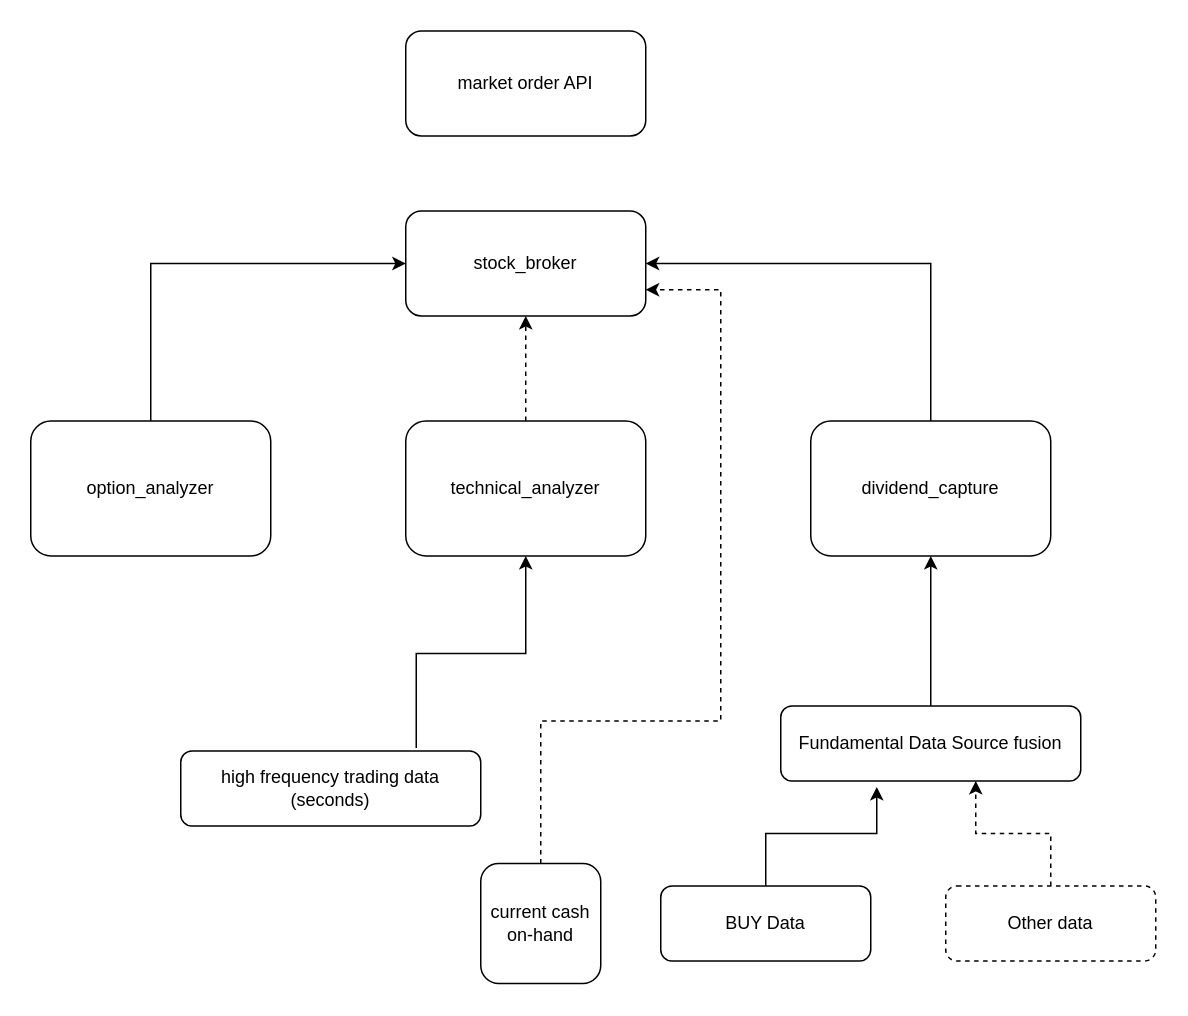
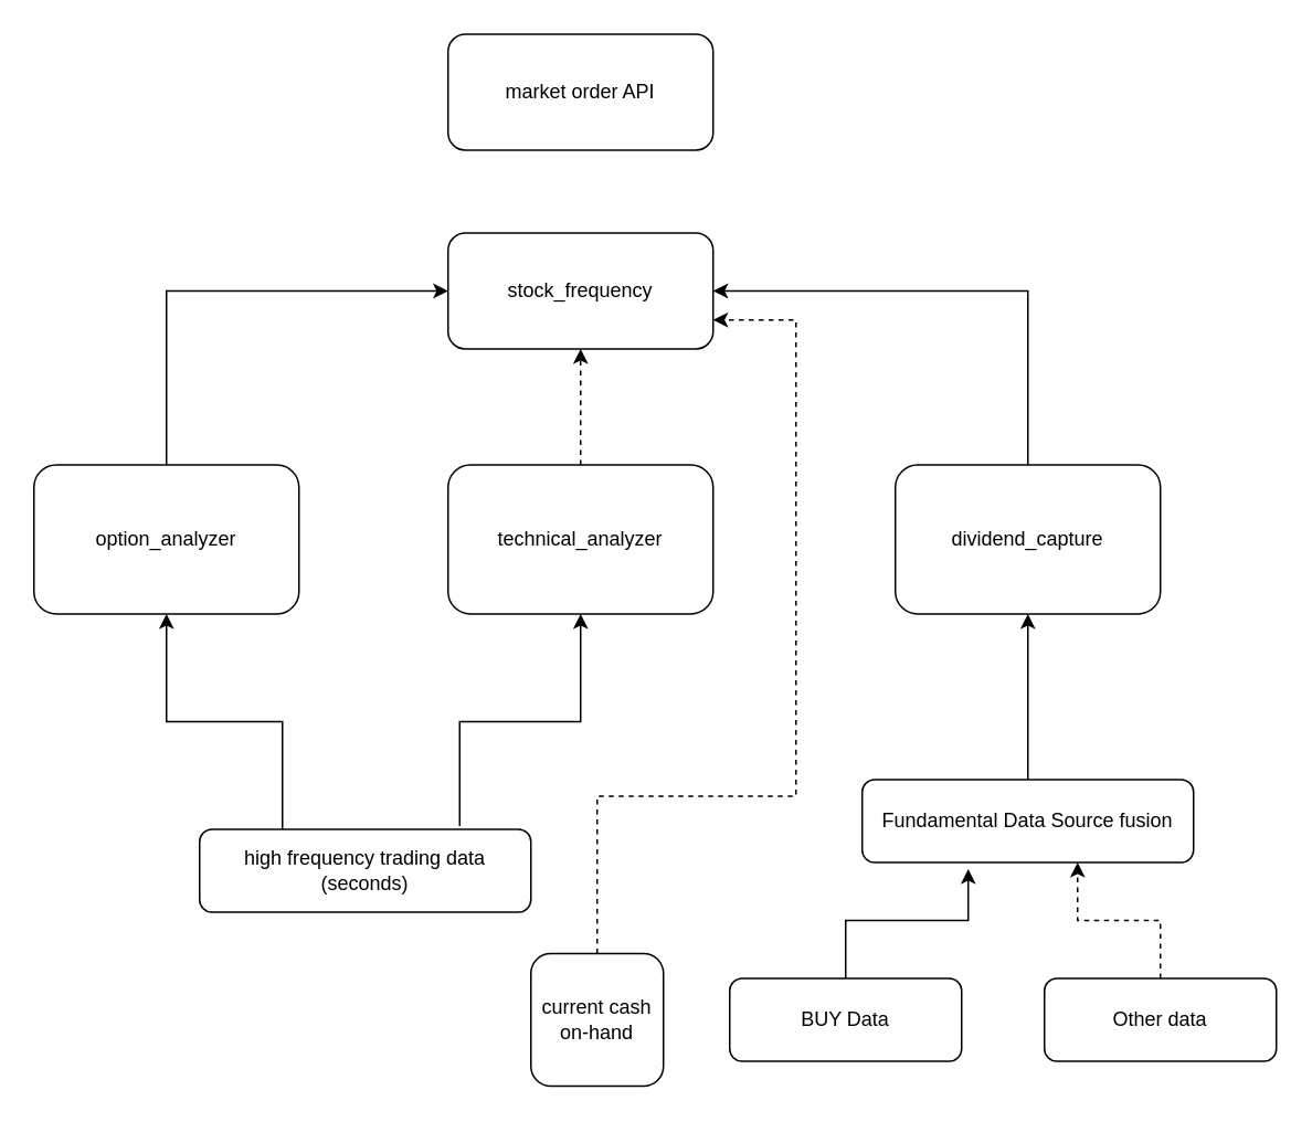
  <mxCell id="0" />
  <mxCell id="1" parent="0" />
  <mxCell id="2" style="edgeStyle=orthogonalEdgeStyle;rounded=0;orthogonalLoop=1;jettySize=auto;html=1;entryX=1;entryY=0.5;entryDx=0;entryDy=0;exitX=0.5;exitY=0;exitDx=0;exitDy=0;" edge="1" parent="1" source="3" target="17"><mxGeometry relative="1" as="geometry" /></mxCell>
  <mxCell id="3" value="dividend_capture" style="rounded=1;whiteSpace=wrap;html=1;" vertex="1" parent="1"><mxGeometry x="540" y="280" width="160" height="90" as="geometry" /></mxCell>
  <mxCell id="4" style="edgeStyle=orthogonalEdgeStyle;rounded=0;orthogonalLoop=1;jettySize=auto;html=1;entryX=0;entryY=0.5;entryDx=0;entryDy=0;exitX=0.5;exitY=0;exitDx=0;exitDy=0;" edge="1" parent="1" source="5" target="17"><mxGeometry relative="1" as="geometry" /></mxCell>
  <mxCell id="5" value="option_analyzer" style="rounded=1;whiteSpace=wrap;html=1;" vertex="1" parent="1"><mxGeometry x="20" y="280" width="160" height="90" as="geometry" /></mxCell>
  <mxCell id="6" style="edgeStyle=orthogonalEdgeStyle;rounded=0;orthogonalLoop=1;jettySize=auto;html=1;entryX=0.5;entryY=1;entryDx=0;entryDy=0;dashed=1;" edge="1" parent="1" source="7" target="17"><mxGeometry relative="1" as="geometry" /></mxCell>
  <mxCell id="7" value="technical_analyzer" style="rounded=1;whiteSpace=wrap;html=1;" vertex="1" parent="1"><mxGeometry x="270" y="280" width="160" height="90" as="geometry" /></mxCell>
  <mxCell id="8" style="edgeStyle=orthogonalEdgeStyle;rounded=0;orthogonalLoop=1;jettySize=auto;html=1;entryX=0.5;entryY=1;entryDx=0;entryDy=0;" edge="1" parent="1" source="9" target="3"><mxGeometry relative="1" as="geometry" /></mxCell>
  <mxCell id="9" value="Fundamental Data Source fusion" style="rounded=1;whiteSpace=wrap;html=1;" vertex="1" parent="1"><mxGeometry x="520" y="470" width="200" height="50" as="geometry" /></mxCell>
  <mxCell id="10" value="BUY Data" style="rounded=1;whiteSpace=wrap;html=1;" vertex="1" parent="1"><mxGeometry x="440" y="590" width="140" height="50" as="geometry" /></mxCell>
- <mxCell id="11" value="Other data" style="rounded=1;whiteSpace=wrap;html=1;dashed=1;" vertex="1" parent="1"><mxGeometry x="630" y="590" width="140" height="50" as="geometry" /></mxCell>
+ <mxCell id="11" value="Other data" style="rounded=1;whiteSpace=wrap;html=1;" vertex="1" parent="1"><mxGeometry x="630" y="590" width="140" height="50" as="geometry" /></mxCell>
  <mxCell id="12" style="edgeStyle=orthogonalEdgeStyle;rounded=0;orthogonalLoop=1;jettySize=auto;html=1;entryX=0.32;entryY=1.08;entryDx=0;entryDy=0;entryPerimeter=0;" edge="1" parent="1" source="10" target="9"><mxGeometry relative="1" as="geometry" /></mxCell>
  <mxCell id="13" style="edgeStyle=orthogonalEdgeStyle;rounded=0;orthogonalLoop=1;jettySize=auto;html=1;entryX=0.65;entryY=1;entryDx=0;entryDy=0;entryPerimeter=0;dashed=1;" edge="1" parent="1" source="11" target="9"><mxGeometry relative="1" as="geometry" /></mxCell>
  <mxCell id="14" style="edgeStyle=orthogonalEdgeStyle;rounded=0;orthogonalLoop=1;jettySize=auto;html=1;entryX=0.5;entryY=1;entryDx=0;entryDy=0;exitX=0.785;exitY=-0.04;exitDx=0;exitDy=0;exitPerimeter=0;" edge="1" parent="1" source="16" target="7"><mxGeometry relative="1" as="geometry" /></mxCell>
+ <mxCell id="15" style="edgeStyle=orthogonalEdgeStyle;rounded=0;orthogonalLoop=1;jettySize=auto;html=1;entryX=0.5;entryY=1;entryDx=0;entryDy=0;exitX=0.25;exitY=0;exitDx=0;exitDy=0;" edge="1" parent="1" source="16" target="5"><mxGeometry relative="1" as="geometry" /></mxCell>
  <mxCell id="16" value="high frequency trading data (seconds)" style="rounded=1;whiteSpace=wrap;html=1;" vertex="1" parent="1"><mxGeometry x="120" y="500" width="200" height="50" as="geometry" /></mxCell>
- <mxCell id="17" value="stock_broker" style="rounded=1;whiteSpace=wrap;html=1;" vertex="1" parent="1"><mxGeometry x="270" y="140" width="160" height="70" as="geometry" /></mxCell>
+ <mxCell id="17" value="stock_frequency" style="rounded=1;whiteSpace=wrap;html=1;" vertex="1" parent="1"><mxGeometry x="270" y="140" width="160" height="70" as="geometry" /></mxCell>
  <mxCell id="18" value="market order API" style="rounded=1;whiteSpace=wrap;html=1;" vertex="1" parent="1"><mxGeometry x="270" y="20" width="160" height="70" as="geometry" /></mxCell>
  <mxCell id="19" style="edgeStyle=orthogonalEdgeStyle;rounded=0;orthogonalLoop=1;jettySize=auto;html=1;entryX=1;entryY=0.75;entryDx=0;entryDy=0;dashed=1;" edge="1" parent="1" source="20" target="17"><mxGeometry relative="1" as="geometry"><Array as="points"><mxPoint x="360" y="480" /><mxPoint x="480" y="480" /><mxPoint x="480" y="193" /></Array></mxGeometry></mxCell>
  <mxCell id="20" value="current cash on-hand" style="rounded=1;whiteSpace=wrap;html=1;" vertex="1" parent="1"><mxGeometry x="320" y="575" width="80" height="80" as="geometry" /></mxCell>
